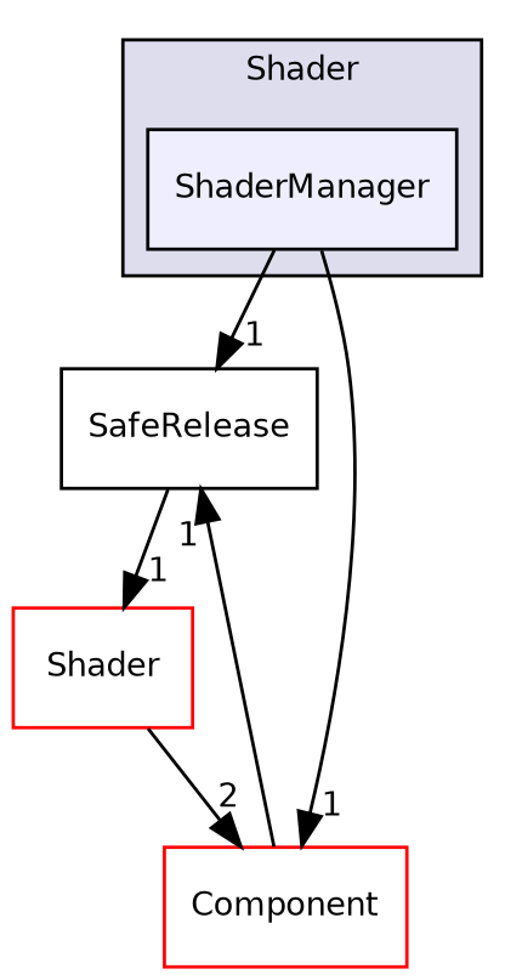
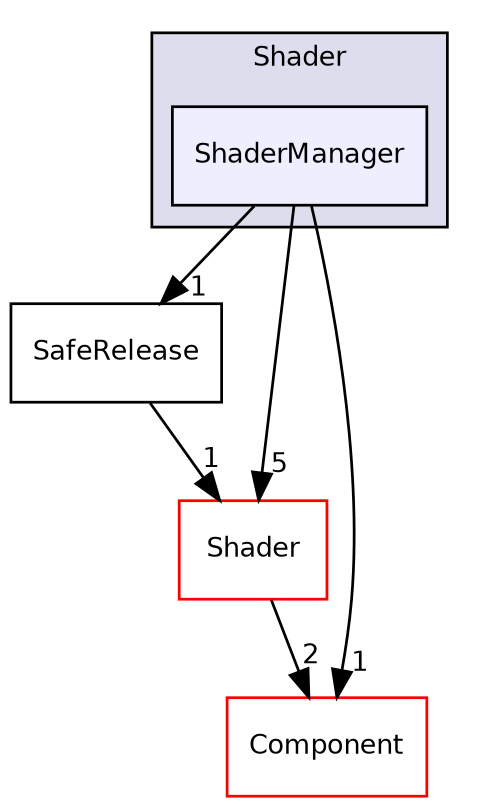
  digraph {
    compound=true
    node [fillcolor=white fontname=Helvetica fontsize=10 shape=box style=filled]
    edge [headlabel=1 labeldistance=1.5 labelfontname=Helvetica labelfontsize=10]
    n1 [fillcolor="#eeeeff" label=ShaderManager pencolor=black]
    n2 [label=SafeRelease fillcolor="" style=""]
    n3 [color=red label=Shader]
    n4 [color=red label=Component]
    subgraph cluster_1 {
      bgcolor="#ddddee"
      fontname=Helvetica
      fontsize=10
      label=Shader
      pencolor=black
      n1
    }
    n1 -> n2
+   n1 -> n3 [headlabel=5]
    n1 -> n4
    n2 -> n3
    n3 -> n4 [headlabel=2]
-   n4 -> n2
  }
